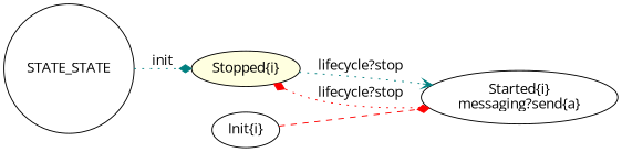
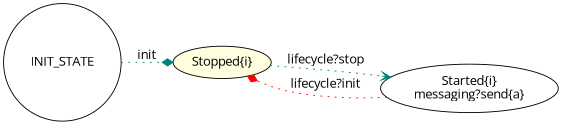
  digraph {
    fontname="Open Sans"
    rankdir=LR
    node [fillcolor=white fontname="Open Sans" shape=ellipse style=filled]
    edge [arrowhead=diamond color=teal fontname="Open Sans" style=dotted]
-   INIT_STATE [color=black shape=circle label=STATE_STATE]
+   INIT_STATE [color=black shape=circle]
    n2 [fillcolor=lightyellow label="Stopped{i}"]
-   n3 [label="Init{i}"]
    n4 [label="Started{i}\nmessaging?send{a}"]
    INIT_STATE -> n2 [label=init]
    n2 -> n4 [arrowhead=vee label="lifecycle?stop"]
-   n3 -> n4 [color=red style=dashed]
-   n4 -> n2 [color=red label="lifecycle?stop"]
+   n4 -> n2 [color=red label="lifecycle?init"]
  }
